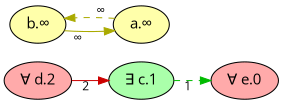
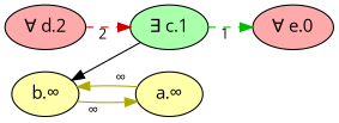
  digraph {
    fontname="Open Sans"
    rankdir=LR
    node [fillcolor="#FFAAAA" fontname="Open Sans" fontsize=14 style=filled]
    edge [color="#AAAA00" dir=forward fontname="Open Sans" fontsize=12 labeldistance=1.5 style=dashed taillabel="∞"]
    n1 [label="∀ e.0"]
    n2 [label="∀ d.2"]
    n3 [fillcolor="#AAFFAA" label="∃ c.1"]
    n4 [fillcolor="#FFFFAA" label="b.∞"]
    n5 [fillcolor="#FFFFAA" label="a.∞"]
    subgraph sub_1 {
      rank=max
      n1
    }
    subgraph sub_2 {
      rank=min
      n2
    }
-   n2 -> n3 [color="#CC0000" style=solid taillabel=2]
+   n2 -> n3 [color="#CC0000" taillabel=2]
    n3 -> n1 [color="#00BB00" taillabel=1]
+   n3 -> n4 [color=black constraint=false style=solid taillabel=""]
    n4 -> n5 [style=solid]
-   n5 -> n4
+   n5 -> n4 [style=solid]
  }
